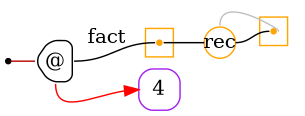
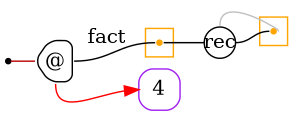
  digraph {
    labeldistance=0
    nodesep=.175
    rankdir=LR
    ranksep=.175
    node [color=orange fixedsize=true orientation=90 shape=point]
    edge [arrowhead=none arrowtail=none headport=w tailport=e]
    ndcluster_nd24
    ndcluster_nd72
    nd1 [color="" orientation=""]
    n4 [color="#000000" height=.4 label="@" shape=house style=rounded width=.4]
-   n5 [height=.3 label=rec shape=circle style=rounded width=.3 orientation=""]
+   n5 [color="#000000" height=.3 label=rec shape=circle style=rounded width=.3 orientation=""]
    n6 [color=purple height=.4 label=4 shape=square style=rounded width=.4]
    subgraph cluster_1 {
      color=orange
      style=fill
      ndcluster_nd24
    }
    subgraph cluster_2 {
      color=orange
      style=fill
      ndcluster_nd72
    }
    ndcluster_nd24 -> n5 [color=black]
    nd1 -> n4 [color="#b70000"]
    n4 -> ndcluster_nd24 [label=fact]
    n4 -> n6 [arrowhead=normal color=red tailport=s]
    n5 -> ndcluster_nd72 [color=grey dir=back headport=e tailport=n]
    n5 -> ndcluster_nd72
  }
